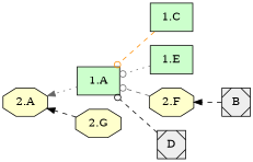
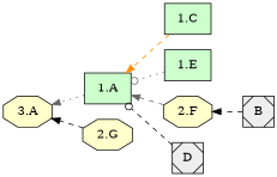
  digraph {
    rankdir=RL
    node [fillcolor="#CCFFCC" shape=box style=filled]
    edge [arrowhead=odot color=gray40 style=dashed]
    "1.C"
    "1.A"
-   "2.A" [fillcolor="#FFFFCC" shape=octagon]
+   "2.A" [fillcolor="#FFFFCC" shape=octagon label="3.A"]
    "1.E"
    "2.G" [fillcolor="#FFFFCC" shape=octagon]
    "2.F" [fillcolor="#FFFFCC" shape=octagon]
    D [fillcolor="#EEEEEE" shape=Msquare]
    B [fillcolor="#EEEEEE" shape=Msquare]
    subgraph cluster_1 {
      rankdir=LR
    }
-   "1.C" -> "1.A" [color=darkorange]
+   "1.C" -> "1.A" [arrowhead=normal color=darkorange]
    "1.A" -> "2.A" [arrowhead=normal style=dotted]
    "1.E" -> "1.A" [style=dotted]
    "2.G" -> "2.A" [arrowhead=normal color=black]
-   "2.F" -> "1.A"
+   "2.F" -> "1.A" [arrowhead=normal]
    D -> "1.A" [color=black]
    B -> "2.F" [arrowhead=normal color=black]
  }
